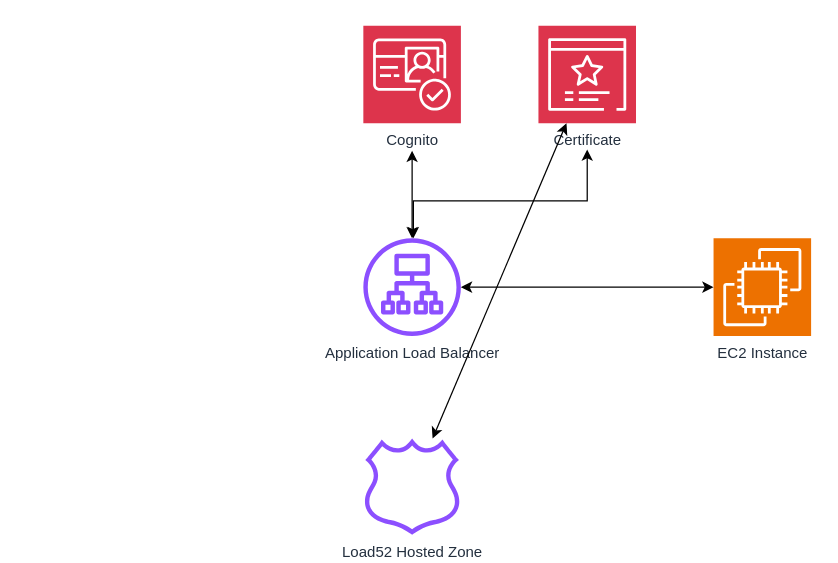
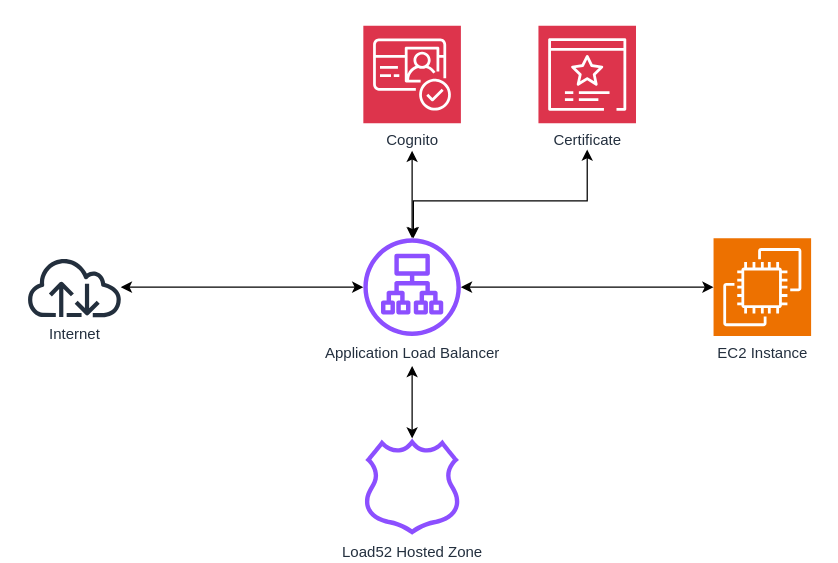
  <mxCell id="0" />
  <mxCell id="1" parent="0" />
  <mxCell id="2" value="Load52 Hosted Zone" style="sketch=0;outlineConnect=0;fontColor=#232F3E;gradientColor=none;fillColor=#8C4FFF;strokeColor=none;dashed=0;verticalLabelPosition=bottom;verticalAlign=top;align=center;html=1;fontSize=12;fontStyle=0;aspect=fixed;pointerEvents=1;shape=mxgraph.aws4.hosted_zone;" vertex="1" parent="1"><mxGeometry x="290" y="350" width="78" height="77" as="geometry" /></mxCell>
  <mxCell id="3" value="&lt;div&gt;EC2 Instance&lt;/div&gt;" style="sketch=0;points=[[0,0,0],[0.25,0,0],[0.5,0,0],[0.75,0,0],[1,0,0],[0,1,0],[0.25,1,0],[0.5,1,0],[0.75,1,0],[1,1,0],[0,0.25,0],[0,0.5,0],[0,0.75,0],[1,0.25,0],[1,0.5,0],[1,0.75,0]];outlineConnect=0;fontColor=#232F3E;fillColor=#ED7100;strokeColor=#ffffff;dashed=0;verticalLabelPosition=bottom;verticalAlign=top;align=center;html=1;fontSize=12;fontStyle=0;aspect=fixed;shape=mxgraph.aws4.resourceIcon;resIcon=mxgraph.aws4.ec2;" vertex="1" parent="1"><mxGeometry x="570" y="190" width="78" height="78" as="geometry" /></mxCell>
  <mxCell id="4" value="Application Load Balancer" style="sketch=0;outlineConnect=0;fontColor=#232F3E;gradientColor=none;fillColor=#8C4FFF;strokeColor=none;dashed=0;verticalLabelPosition=bottom;verticalAlign=top;align=center;html=1;fontSize=12;fontStyle=0;aspect=fixed;pointerEvents=1;shape=mxgraph.aws4.application_load_balancer;points=[[0.5,1,0,0,24]];" vertex="1" parent="1"><mxGeometry x="290" y="190" width="78" height="78" as="geometry" /></mxCell>
  <mxCell id="5" value="Cognito" style="sketch=0;points=[[0,0,0,0,0],[0,0.25,0,0,0],[0,0.5,0,0,0],[0,0.75,0,0,0],[0,1,0,0,0],[0.25,0,0,0,0],[0.25,1,0,0,0],[0.5,0,0,0,0],[0.5,1,0,0,22],[0.75,0,0,0,0],[0.75,1,0,0,0],[1,0,0,0,0],[1,0.25,0,0,0],[1,0.5,0,0,0],[1,0.75,0,0,0],[1,1,0,0,0]];outlineConnect=0;fontColor=#232F3E;fillColor=#DD344C;strokeColor=#ffffff;dashed=0;verticalLabelPosition=bottom;verticalAlign=top;align=center;html=1;fontSize=12;fontStyle=0;aspect=fixed;shape=mxgraph.aws4.resourceIcon;resIcon=mxgraph.aws4.cognito;" vertex="1" parent="1"><mxGeometry x="290" y="20" width="78" height="78" as="geometry" /></mxCell>
  <mxCell id="6" value="Certificate" style="sketch=0;points=[[0,0,0,0,0],[0,0.25,0,0,0],[0,0.5,0,0,0],[0,0.75,0,0,0],[0,1,0,0,0],[0.25,0,0,0,0],[0.25,1,0,0,0],[0.5,0,0,0,0],[0.5,1,0,0,21],[0.75,0,0,0,0],[0.75,1,0,0,0],[1,0,0,0,0],[1,0.25,0,0,0],[1,0.5,0,0,0],[1,0.75,0,0,0],[1,1,0,0,0]];outlineConnect=0;fontColor=#232F3E;fillColor=#DD344C;strokeColor=#ffffff;dashed=0;verticalLabelPosition=bottom;verticalAlign=top;align=center;html=1;fontSize=12;fontStyle=0;aspect=fixed;shape=mxgraph.aws4.resourceIcon;resIcon=mxgraph.aws4.certificate_manager_3;" vertex="1" parent="1"><mxGeometry x="430" y="20" width="78" height="78" as="geometry" /></mxCell>
  <mxCell id="7" value="" style="endArrow=classic;startArrow=classic;html=1;rounded=0;entryX=0;entryY=0.5;entryDx=0;entryDy=0;entryPerimeter=0;" edge="1" parent="1" source="4" target="3"><mxGeometry width="50" height="50" relative="1" as="geometry"><mxPoint x="370" y="380" as="sourcePoint" /><mxPoint x="420" y="330" as="targetPoint" /></mxGeometry></mxCell>
  <mxCell id="8" value="" style="endArrow=classic;startArrow=classic;html=1;rounded=0;exitX=0.5;exitY=1;exitDx=0;exitDy=22;exitPerimeter=0;" edge="1" parent="1" source="5" target="4"><mxGeometry width="50" height="50" relative="1" as="geometry"><mxPoint x="240" y="370" as="sourcePoint" /><mxPoint x="331" y="602" as="targetPoint" /></mxGeometry></mxCell>
- <mxCell id="9" value="" style="endArrow=classic;startArrow=classic;html=1;rounded=0;" edge="1" parent="1" source="2" target="6"><mxGeometry width="50" height="50" relative="1" as="geometry"><mxPoint x="370" y="380" as="sourcePoint" /><mxPoint x="380" y="330" as="targetPoint" /></mxGeometry></mxCell>
+ <mxCell id="9" value="" style="endArrow=classic;startArrow=classic;html=1;rounded=0;entryX=0.5;entryY=1;entryDx=0;entryDy=24;entryPerimeter=0;" edge="1" parent="1" source="2" target="4"><mxGeometry width="50" height="50" relative="1" as="geometry"><mxPoint x="370" y="380" as="sourcePoint" /><mxPoint x="380" y="330" as="targetPoint" /></mxGeometry></mxCell>
  <mxCell id="10" value="" style="endArrow=classic;startArrow=classic;html=1;rounded=0;entryX=0.5;entryY=1;entryDx=0;entryDy=21;entryPerimeter=0;edgeStyle=orthogonalEdgeStyle;" edge="1" parent="1" source="4" target="6"><mxGeometry width="50" height="50" relative="1" as="geometry"><mxPoint x="370" y="380" as="sourcePoint" /><mxPoint x="470" y="340" as="targetPoint" /><Array as="points"><mxPoint x="330" y="160" /><mxPoint x="469" y="160" /></Array></mxGeometry></mxCell>
+ <mxCell id="11" value="Internet" style="sketch=0;outlineConnect=0;fontColor=#232F3E;gradientColor=none;fillColor=#232F3D;strokeColor=none;dashed=0;verticalLabelPosition=bottom;verticalAlign=top;align=center;html=1;fontSize=12;fontStyle=0;aspect=fixed;pointerEvents=1;shape=mxgraph.aws4.internet;" vertex="1" parent="1"><mxGeometry x="20" y="205" width="78" height="48" as="geometry" /></mxCell>
+ <mxCell id="12" value="" style="endArrow=classic;startArrow=classic;html=1;rounded=0;" edge="1" parent="1" source="4" target="11"><mxGeometry width="50" height="50" relative="1" as="geometry"><mxPoint x="370" y="380" as="sourcePoint" /><mxPoint x="420" y="330" as="targetPoint" /></mxGeometry></mxCell>
